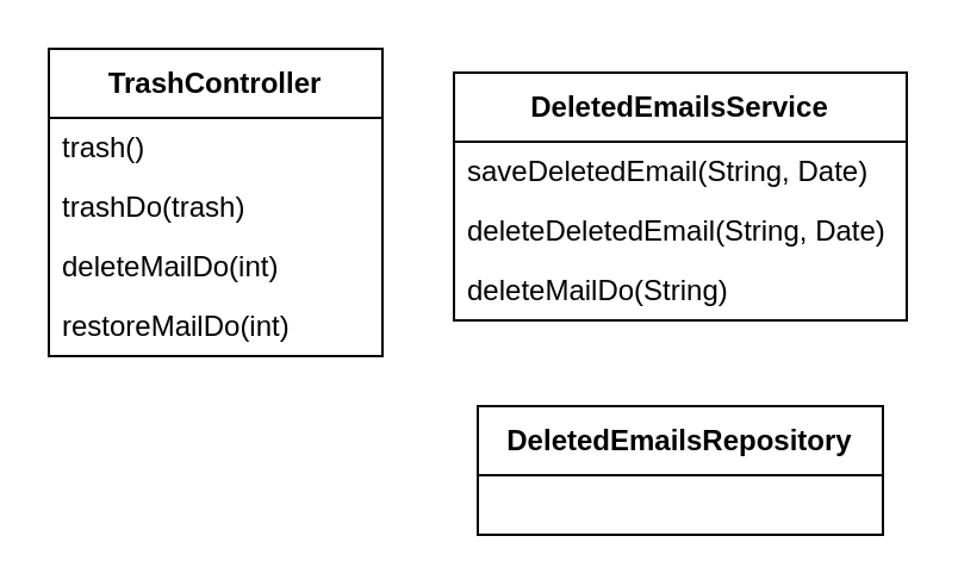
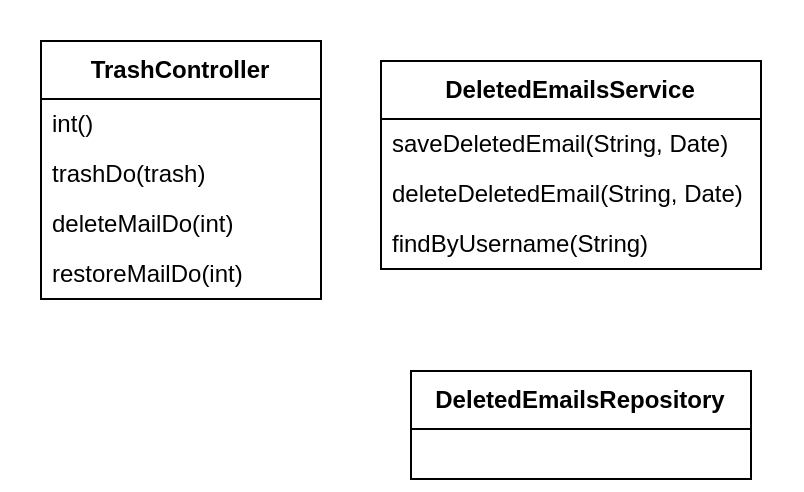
  <mxCell id="0" />
  <mxCell id="1" parent="0" />
  <mxCell id="2" value="TrashController" style="swimlane;fontStyle=1;align=center;verticalAlign=middle;childLayout=stackLayout;horizontal=1;startSize=29;horizontalStack=0;resizeParent=1;resizeParentMax=0;resizeLast=0;collapsible=0;marginBottom=0;html=1;whiteSpace=wrap;" vertex="1" parent="1"><mxGeometry x="20" y="20" width="140" height="129" as="geometry" /></mxCell>
- <mxCell id="3" value="trash()" style="text;html=1;strokeColor=none;fillColor=none;align=left;verticalAlign=middle;spacingLeft=4;spacingRight=4;overflow=hidden;rotatable=0;points=[[0,0.5],[1,0.5]];portConstraint=eastwest;whiteSpace=wrap;" vertex="1" parent="2"><mxGeometry y="29" width="140" height="25" as="geometry" /></mxCell>
+ <mxCell id="3" value="int()" style="text;html=1;strokeColor=none;fillColor=none;align=left;verticalAlign=middle;spacingLeft=4;spacingRight=4;overflow=hidden;rotatable=0;points=[[0,0.5],[1,0.5]];portConstraint=eastwest;whiteSpace=wrap;" vertex="1" parent="2"><mxGeometry y="29" width="140" height="25" as="geometry" /></mxCell>
  <mxCell id="4" value="trashDo(trash)" style="text;html=1;strokeColor=none;fillColor=none;align=left;verticalAlign=middle;spacingLeft=4;spacingRight=4;overflow=hidden;rotatable=0;points=[[0,0.5],[1,0.5]];portConstraint=eastwest;whiteSpace=wrap;" vertex="1" parent="2"><mxGeometry y="54" width="140" height="25" as="geometry" /></mxCell>
  <mxCell id="5" value="deleteMailDo(int)" style="text;html=1;strokeColor=none;fillColor=none;align=left;verticalAlign=middle;spacingLeft=4;spacingRight=4;overflow=hidden;rotatable=0;points=[[0,0.5],[1,0.5]];portConstraint=eastwest;whiteSpace=wrap;" vertex="1" parent="2"><mxGeometry y="79" width="140" height="25" as="geometry" /></mxCell>
  <mxCell id="6" value="restoreMailDo(int)" style="text;html=1;strokeColor=none;fillColor=none;align=left;verticalAlign=middle;spacingLeft=4;spacingRight=4;overflow=hidden;rotatable=0;points=[[0,0.5],[1,0.5]];portConstraint=eastwest;whiteSpace=wrap;" vertex="1" parent="2"><mxGeometry y="104" width="140" height="25" as="geometry" /></mxCell>
  <mxCell id="7" value="DeletedEmailsService" style="swimlane;fontStyle=1;align=center;verticalAlign=middle;childLayout=stackLayout;horizontal=1;startSize=29;horizontalStack=0;resizeParent=1;resizeParentMax=0;resizeLast=0;collapsible=0;marginBottom=0;html=1;whiteSpace=wrap;" vertex="1" parent="1"><mxGeometry x="190" y="30" width="190" height="104" as="geometry" /></mxCell>
  <mxCell id="8" value="saveDeletedEmail(String, Date)" style="text;html=1;strokeColor=none;fillColor=none;align=left;verticalAlign=middle;spacingLeft=4;spacingRight=4;overflow=hidden;rotatable=0;points=[[0,0.5],[1,0.5]];portConstraint=eastwest;whiteSpace=wrap;" vertex="1" parent="7"><mxGeometry y="29" width="190" height="25" as="geometry" /></mxCell>
  <mxCell id="9" value="deleteDeletedEmail(String, Date)" style="text;html=1;strokeColor=none;fillColor=none;align=left;verticalAlign=middle;spacingLeft=4;spacingRight=4;overflow=hidden;rotatable=0;points=[[0,0.5],[1,0.5]];portConstraint=eastwest;whiteSpace=wrap;" vertex="1" parent="7"><mxGeometry y="54" width="190" height="25" as="geometry" /></mxCell>
- <mxCell id="10" value="deleteMailDo(String)" style="text;html=1;strokeColor=none;fillColor=none;align=left;verticalAlign=middle;spacingLeft=4;spacingRight=4;overflow=hidden;rotatable=0;points=[[0,0.5],[1,0.5]];portConstraint=eastwest;whiteSpace=wrap;" vertex="1" parent="7"><mxGeometry y="79" width="190" height="25" as="geometry" /></mxCell>
- <mxCell id="11" value="DeletedEmailsRepository" style="swimlane;fontStyle=1;align=center;verticalAlign=middle;childLayout=stackLayout;horizontal=1;startSize=29;horizontalStack=0;resizeParent=1;resizeParentMax=0;resizeLast=0;collapsible=0;marginBottom=0;html=1;whiteSpace=wrap;" vertex="1" parent="1"><mxGeometry x="200" y="170" width="170" height="54" as="geometry" /></mxCell>
+ <mxCell id="10" value="findByUsername(String)" style="text;html=1;strokeColor=none;fillColor=none;align=left;verticalAlign=middle;spacingLeft=4;spacingRight=4;overflow=hidden;rotatable=0;points=[[0,0.5],[1,0.5]];portConstraint=eastwest;whiteSpace=wrap;" vertex="1" parent="7"><mxGeometry y="79" width="190" height="25" as="geometry" /></mxCell>
+ <mxCell id="11" value="DeletedEmailsRepository" style="swimlane;fontStyle=1;align=center;verticalAlign=middle;childLayout=stackLayout;horizontal=1;startSize=29;horizontalStack=0;resizeParent=1;resizeParentMax=0;resizeLast=0;collapsible=0;marginBottom=0;html=1;whiteSpace=wrap;" vertex="1" parent="1"><mxGeometry x="205" y="185" width="170" height="54" as="geometry" /></mxCell>
